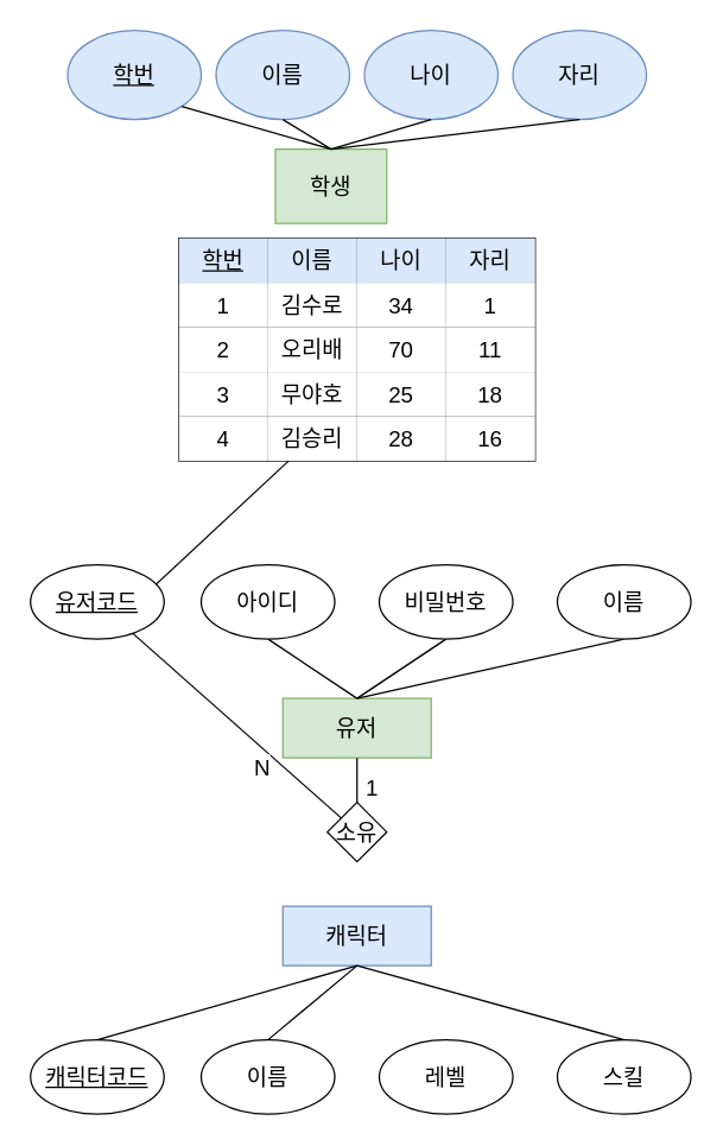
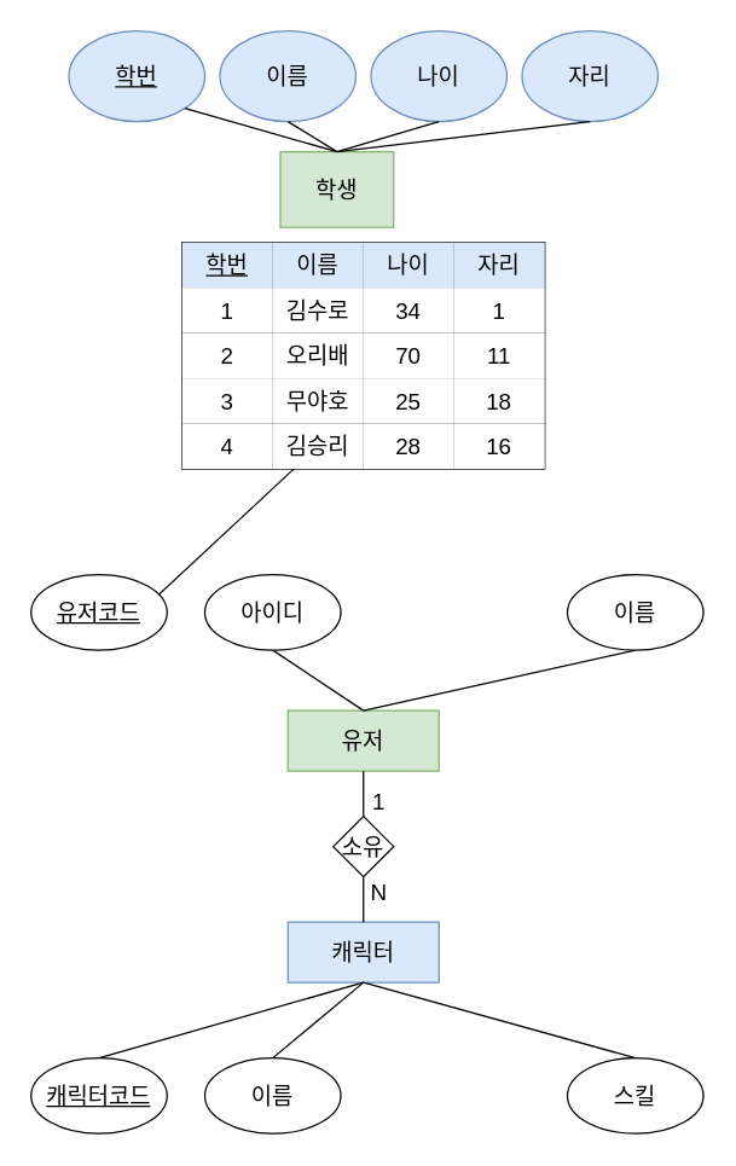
  <mxCell id="0" />
  <mxCell id="1" parent="0" />
  <mxCell id="2" value="" style="shape=table;startSize=0;container=1;collapsible=0;childLayout=tableLayout;fontSize=15;" parent="1" vertex="1"><mxGeometry x="120" y="160" width="240" height="150" as="geometry" /></mxCell>
  <mxCell id="3" value="" style="shape=tableRow;horizontal=0;startSize=0;swimlaneHead=0;swimlaneBody=0;top=0;left=0;bottom=0;right=0;collapsible=0;dropTarget=0;fillColor=none;points=[[0,0.5],[1,0.5]];portConstraint=eastwest;fontSize=15;" parent="2" vertex="1"><mxGeometry width="240" height="30" as="geometry" /></mxCell>
  <mxCell id="4" value="&lt;u&gt;학번&lt;/u&gt;" style="shape=partialRectangle;html=1;whiteSpace=wrap;connectable=0;overflow=hidden;fillColor=#dae8fc;top=0;left=0;bottom=0;right=0;pointerEvents=1;strokeColor=#6c8ebf;fontSize=15;" parent="3" vertex="1"><mxGeometry width="60" height="30" as="geometry"><mxRectangle width="60" height="30" as="alternateBounds" /></mxGeometry></mxCell>
  <mxCell id="5" value="이름" style="shape=partialRectangle;html=1;whiteSpace=wrap;connectable=0;overflow=hidden;fillColor=#dae8fc;top=0;left=0;bottom=0;right=0;pointerEvents=1;strokeColor=#6c8ebf;fontSize=15;" parent="3" vertex="1"><mxGeometry x="60" width="60" height="30" as="geometry"><mxRectangle width="60" height="30" as="alternateBounds" /></mxGeometry></mxCell>
  <mxCell id="6" value="나이" style="shape=partialRectangle;html=1;whiteSpace=wrap;connectable=0;overflow=hidden;fillColor=#dae8fc;top=0;left=0;bottom=0;right=0;pointerEvents=1;strokeColor=#6c8ebf;fontSize=15;" parent="3" vertex="1"><mxGeometry x="120" width="60" height="30" as="geometry"><mxRectangle width="60" height="30" as="alternateBounds" /></mxGeometry></mxCell>
  <mxCell id="7" value="자리" style="shape=partialRectangle;html=1;whiteSpace=wrap;connectable=0;overflow=hidden;fillColor=#dae8fc;top=0;left=0;bottom=0;right=0;pointerEvents=1;strokeColor=#6c8ebf;fontSize=15;" parent="3" vertex="1"><mxGeometry x="180" width="60" height="30" as="geometry"><mxRectangle width="60" height="30" as="alternateBounds" /></mxGeometry></mxCell>
  <mxCell id="8" value="" style="shape=tableRow;horizontal=0;startSize=0;swimlaneHead=0;swimlaneBody=0;top=0;left=0;bottom=0;right=0;collapsible=0;dropTarget=0;fillColor=none;points=[[0,0.5],[1,0.5]];portConstraint=eastwest;fontSize=15;" parent="2" vertex="1"><mxGeometry y="30" width="240" height="30" as="geometry" /></mxCell>
  <mxCell id="9" value="1" style="shape=partialRectangle;html=1;whiteSpace=wrap;connectable=0;overflow=hidden;top=0;left=0;bottom=0;right=0;pointerEvents=1;fontSize=15;strokeWidth=1;perimeterSpacing=0;" parent="8" vertex="1"><mxGeometry width="60" height="30" as="geometry"><mxRectangle width="60" height="30" as="alternateBounds" /></mxGeometry></mxCell>
  <mxCell id="10" value="김수로" style="shape=partialRectangle;html=1;whiteSpace=wrap;connectable=0;overflow=hidden;top=0;left=0;bottom=0;right=0;pointerEvents=1;fontSize=15;strokeWidth=1;perimeterSpacing=0;" parent="8" vertex="1"><mxGeometry x="60" width="60" height="30" as="geometry"><mxRectangle width="60" height="30" as="alternateBounds" /></mxGeometry></mxCell>
  <mxCell id="11" value="34" style="shape=partialRectangle;html=1;whiteSpace=wrap;connectable=0;overflow=hidden;top=0;left=0;bottom=0;right=0;pointerEvents=1;fontSize=15;strokeWidth=1;perimeterSpacing=0;" parent="8" vertex="1"><mxGeometry x="120" width="60" height="30" as="geometry"><mxRectangle width="60" height="30" as="alternateBounds" /></mxGeometry></mxCell>
  <mxCell id="12" value="1" style="shape=partialRectangle;html=1;whiteSpace=wrap;connectable=0;overflow=hidden;top=0;left=0;bottom=0;right=0;pointerEvents=1;fontSize=15;strokeWidth=1;perimeterSpacing=0;" parent="8" vertex="1"><mxGeometry x="180" width="60" height="30" as="geometry"><mxRectangle width="60" height="30" as="alternateBounds" /></mxGeometry></mxCell>
  <mxCell id="13" value="" style="shape=tableRow;horizontal=0;startSize=0;swimlaneHead=0;swimlaneBody=0;top=0;left=0;bottom=0;right=0;collapsible=0;dropTarget=0;fillColor=none;points=[[0,0.5],[1,0.5]];portConstraint=eastwest;fontSize=15;" parent="2" vertex="1"><mxGeometry y="60" width="240" height="30" as="geometry" /></mxCell>
  <mxCell id="14" value="2" style="shape=partialRectangle;html=1;whiteSpace=wrap;connectable=0;overflow=hidden;top=0;left=0;bottom=0;right=0;pointerEvents=1;fontSize=15;strokeWidth=1;perimeterSpacing=0;" parent="13" vertex="1"><mxGeometry width="60" height="30" as="geometry"><mxRectangle width="60" height="30" as="alternateBounds" /></mxGeometry></mxCell>
  <mxCell id="15" value="오리배" style="shape=partialRectangle;html=1;whiteSpace=wrap;connectable=0;overflow=hidden;top=0;left=0;bottom=0;right=0;pointerEvents=1;fontSize=15;strokeWidth=1;perimeterSpacing=0;" parent="13" vertex="1"><mxGeometry x="60" width="60" height="30" as="geometry"><mxRectangle width="60" height="30" as="alternateBounds" /></mxGeometry></mxCell>
  <mxCell id="16" value="70" style="shape=partialRectangle;html=1;whiteSpace=wrap;connectable=0;overflow=hidden;top=0;left=0;bottom=0;right=0;pointerEvents=1;fontSize=15;strokeWidth=1;perimeterSpacing=0;" parent="13" vertex="1"><mxGeometry x="120" width="60" height="30" as="geometry"><mxRectangle width="60" height="30" as="alternateBounds" /></mxGeometry></mxCell>
  <mxCell id="17" value="11" style="shape=partialRectangle;html=1;whiteSpace=wrap;connectable=0;overflow=hidden;top=0;left=0;bottom=0;right=0;pointerEvents=1;fontSize=15;strokeWidth=1;perimeterSpacing=0;" parent="13" vertex="1"><mxGeometry x="180" width="60" height="30" as="geometry"><mxRectangle width="60" height="30" as="alternateBounds" /></mxGeometry></mxCell>
  <mxCell id="18" style="shape=tableRow;horizontal=0;startSize=0;swimlaneHead=0;swimlaneBody=0;top=0;left=0;bottom=0;right=0;collapsible=0;dropTarget=0;fillColor=none;points=[[0,0.5],[1,0.5]];portConstraint=eastwest;fontSize=15;" parent="2" vertex="1"><mxGeometry y="90" width="240" height="30" as="geometry" /></mxCell>
  <mxCell id="19" value="3" style="shape=partialRectangle;html=1;whiteSpace=wrap;connectable=0;overflow=hidden;top=0;left=0;bottom=0;right=0;pointerEvents=1;fontSize=15;strokeWidth=1;perimeterSpacing=0;" parent="18" vertex="1"><mxGeometry width="60" height="30" as="geometry"><mxRectangle width="60" height="30" as="alternateBounds" /></mxGeometry></mxCell>
  <mxCell id="20" value="무야호" style="shape=partialRectangle;html=1;whiteSpace=wrap;connectable=0;overflow=hidden;top=0;left=0;bottom=0;right=0;pointerEvents=1;fontSize=15;strokeWidth=1;perimeterSpacing=0;" parent="18" vertex="1"><mxGeometry x="60" width="60" height="30" as="geometry"><mxRectangle width="60" height="30" as="alternateBounds" /></mxGeometry></mxCell>
  <mxCell id="21" value="25" style="shape=partialRectangle;html=1;whiteSpace=wrap;connectable=0;overflow=hidden;top=0;left=0;bottom=0;right=0;pointerEvents=1;fontSize=15;strokeWidth=1;perimeterSpacing=0;" parent="18" vertex="1"><mxGeometry x="120" width="60" height="30" as="geometry"><mxRectangle width="60" height="30" as="alternateBounds" /></mxGeometry></mxCell>
  <mxCell id="22" value="18" style="shape=partialRectangle;html=1;whiteSpace=wrap;connectable=0;overflow=hidden;top=0;left=0;bottom=0;right=0;pointerEvents=1;fontSize=15;strokeWidth=1;perimeterSpacing=0;" parent="18" vertex="1"><mxGeometry x="180" width="60" height="30" as="geometry"><mxRectangle width="60" height="30" as="alternateBounds" /></mxGeometry></mxCell>
  <mxCell id="23" style="shape=tableRow;horizontal=0;startSize=0;swimlaneHead=0;swimlaneBody=0;top=0;left=0;bottom=0;right=0;collapsible=0;dropTarget=0;fillColor=none;points=[[0,0.5],[1,0.5]];portConstraint=eastwest;fontSize=15;" parent="2" vertex="1"><mxGeometry y="120" width="240" height="30" as="geometry" /></mxCell>
  <mxCell id="24" value="4" style="shape=partialRectangle;html=1;whiteSpace=wrap;connectable=0;overflow=hidden;top=0;left=0;bottom=0;right=0;pointerEvents=1;fontSize=15;strokeWidth=1;perimeterSpacing=0;" parent="23" vertex="1"><mxGeometry width="60" height="30" as="geometry"><mxRectangle width="60" height="30" as="alternateBounds" /></mxGeometry></mxCell>
  <mxCell id="25" value="김승리" style="shape=partialRectangle;html=1;whiteSpace=wrap;connectable=0;overflow=hidden;top=0;left=0;bottom=0;right=0;pointerEvents=1;fontSize=15;strokeWidth=1;perimeterSpacing=0;" parent="23" vertex="1"><mxGeometry x="60" width="60" height="30" as="geometry"><mxRectangle width="60" height="30" as="alternateBounds" /></mxGeometry></mxCell>
  <mxCell id="26" value="28" style="shape=partialRectangle;html=1;whiteSpace=wrap;connectable=0;overflow=hidden;top=0;left=0;bottom=0;right=0;pointerEvents=1;fontSize=15;strokeWidth=1;perimeterSpacing=0;" parent="23" vertex="1"><mxGeometry x="120" width="60" height="30" as="geometry"><mxRectangle width="60" height="30" as="alternateBounds" /></mxGeometry></mxCell>
  <mxCell id="27" value="16" style="shape=partialRectangle;html=1;whiteSpace=wrap;connectable=0;overflow=hidden;top=0;left=0;bottom=0;right=0;pointerEvents=1;fontSize=15;strokeWidth=1;perimeterSpacing=0;" parent="23" vertex="1"><mxGeometry x="180" width="60" height="30" as="geometry"><mxRectangle width="60" height="30" as="alternateBounds" /></mxGeometry></mxCell>
  <mxCell id="28" value="학생" style="rounded=0;whiteSpace=wrap;html=1;fillColor=#d5e8d4;strokeColor=#82b366;fontSize=15;" parent="1" vertex="1"><mxGeometry x="185" y="100" width="75" height="50" as="geometry" /></mxCell>
  <mxCell id="29" value="학번" style="ellipse;whiteSpace=wrap;html=1;fillColor=#dae8fc;strokeColor=#6c8ebf;fontSize=15;fontStyle=4" parent="1" vertex="1"><mxGeometry x="45" y="20" width="90" height="60" as="geometry" /></mxCell>
  <mxCell id="30" value="이름" style="ellipse;whiteSpace=wrap;html=1;fillColor=#dae8fc;strokeColor=#6c8ebf;fontSize=15;" parent="1" vertex="1"><mxGeometry x="145" y="20" width="90" height="60" as="geometry" /></mxCell>
  <mxCell id="31" value="나이" style="ellipse;whiteSpace=wrap;html=1;fillColor=#dae8fc;strokeColor=#6c8ebf;fontSize=15;" parent="1" vertex="1"><mxGeometry x="245" y="20" width="90" height="60" as="geometry" /></mxCell>
  <mxCell id="32" value="자리" style="ellipse;whiteSpace=wrap;html=1;fillColor=#dae8fc;strokeColor=#6c8ebf;fontSize=15;" parent="1" vertex="1"><mxGeometry x="345" y="20" width="90" height="60" as="geometry" /></mxCell>
  <mxCell id="33" value="" style="endArrow=none;html=1;rounded=0;exitX=1;exitY=1;exitDx=0;exitDy=0;fontSize=15;entryX=0.5;entryY=0;entryDx=0;entryDy=0;" parent="1" source="29" target="28" edge="1"><mxGeometry width="50" height="50" relative="1" as="geometry"><mxPoint x="295" y="360" as="sourcePoint" /><mxPoint x="235" y="90" as="targetPoint" /></mxGeometry></mxCell>
  <mxCell id="34" value="" style="endArrow=none;html=1;rounded=0;exitX=0.5;exitY=1;exitDx=0;exitDy=0;fontSize=15;entryX=0.5;entryY=0;entryDx=0;entryDy=0;" parent="1" source="30" target="28" edge="1"><mxGeometry width="50" height="50" relative="1" as="geometry"><mxPoint x="295" y="360" as="sourcePoint" /><mxPoint x="245" y="90" as="targetPoint" /></mxGeometry></mxCell>
  <mxCell id="35" value="" style="endArrow=none;html=1;rounded=0;entryX=0.5;entryY=0;entryDx=0;entryDy=0;exitX=0.5;exitY=1;exitDx=0;exitDy=0;fontSize=15;" parent="1" source="31" target="28" edge="1"><mxGeometry width="50" height="50" relative="1" as="geometry"><mxPoint x="295" y="360" as="sourcePoint" /><mxPoint x="345" y="310" as="targetPoint" /></mxGeometry></mxCell>
  <mxCell id="36" value="" style="endArrow=none;html=1;rounded=0;entryX=0.5;entryY=0;entryDx=0;entryDy=0;exitX=0.5;exitY=1;exitDx=0;exitDy=0;fontSize=15;" parent="1" source="32" target="28" edge="1"><mxGeometry width="50" height="50" relative="1" as="geometry"><mxPoint x="295" y="360" as="sourcePoint" /><mxPoint x="345" y="310" as="targetPoint" /></mxGeometry></mxCell>
  <mxCell id="37" value="유저" style="rounded=0;whiteSpace=wrap;html=1;fontSize=15;fillColor=#d5e8d4;strokeColor=#82b366;" parent="1" vertex="1"><mxGeometry x="190" y="470" width="100" height="40" as="geometry" /></mxCell>
  <mxCell id="38" value="" style="endArrow=none;html=1;rounded=0;entryX=0.5;entryY=0;entryDx=0;entryDy=0;fontSize=15;exitX=0.5;exitY=1;exitDx=0;exitDy=0;" parent="1" source="46" target="37" edge="1"><mxGeometry width="50" height="50" relative="1" as="geometry"><mxPoint x="180" y="430" as="sourcePoint" /><mxPoint x="310" y="350" as="targetPoint" /></mxGeometry></mxCell>
- <mxCell id="39" value="" style="endArrow=none;html=1;rounded=0;entryX=0.5;entryY=0;entryDx=0;entryDy=0;fontSize=15;exitX=0.5;exitY=1;exitDx=0;exitDy=0;" parent="1" source="47" target="37" edge="1"><mxGeometry width="50" height="50" relative="1" as="geometry"><mxPoint x="300" y="430" as="sourcePoint" /><mxPoint x="310" y="350" as="targetPoint" /></mxGeometry></mxCell>
  <mxCell id="40" value="" style="endArrow=none;html=1;rounded=0;entryX=0.5;entryY=0;entryDx=0;entryDy=0;fontSize=15;exitX=0.5;exitY=1;exitDx=0;exitDy=0;" parent="1" source="48" target="37" edge="1"><mxGeometry width="50" height="50" relative="1" as="geometry"><mxPoint x="420" y="430" as="sourcePoint" /><mxPoint x="310" y="350" as="targetPoint" /></mxGeometry></mxCell>
  <mxCell id="41" value="" style="endArrow=none;html=1;rounded=0;fontSize=15;exitX=0.5;exitY=1;exitDx=0;exitDy=0;" parent="1" source="45" target="25" edge="1"><mxGeometry width="50" height="50" relative="1" as="geometry"><mxPoint x="60" y="430" as="sourcePoint" /><mxPoint x="310" y="350" as="targetPoint" /></mxGeometry></mxCell>
  <mxCell id="42" value="소유" style="rhombus;whiteSpace=wrap;html=1;fontSize=15;" parent="1" vertex="1"><mxGeometry x="220" y="540" width="40" height="40" as="geometry" /></mxCell>
  <mxCell id="43" value="1" style="endArrow=none;html=1;rounded=0;fontSize=15;entryX=0.5;entryY=1;entryDx=0;entryDy=0;" parent="1" source="42" target="37" edge="1"><mxGeometry x="-0.333" y="-10" width="50" height="50" relative="1" as="geometry"><mxPoint x="220" y="480" as="sourcePoint" /><mxPoint x="240" y="510" as="targetPoint" /><mxPoint as="offset" /></mxGeometry></mxCell>
  <mxCell id="44" value="캐릭터" style="whiteSpace=wrap;html=1;fontSize=15;fillColor=#dae8fc;strokeColor=#6c8ebf;" parent="1" vertex="1"><mxGeometry x="190" y="610" width="100" height="40" as="geometry" /></mxCell>
  <mxCell id="45" value="유저코드" style="ellipse;whiteSpace=wrap;html=1;rounded=1;fontSize=15;fontStyle=4" parent="1" vertex="1"><mxGeometry x="20" y="380" width="90" height="50" as="geometry" /></mxCell>
  <mxCell id="46" value="아이디" style="ellipse;whiteSpace=wrap;html=1;rounded=1;fontSize=15;fontStyle=0" parent="1" vertex="1"><mxGeometry x="135" y="380" width="90" height="50" as="geometry" /></mxCell>
- <mxCell id="47" value="비밀번호" style="ellipse;whiteSpace=wrap;html=1;rounded=1;fontSize=15;fontStyle=0" parent="1" vertex="1"><mxGeometry x="255" y="380" width="90" height="50" as="geometry" /></mxCell>
  <mxCell id="48" value="이름" style="ellipse;whiteSpace=wrap;html=1;rounded=1;fontSize=15;fontStyle=0" parent="1" vertex="1"><mxGeometry x="375" y="380" width="90" height="50" as="geometry" /></mxCell>
  <mxCell id="49" value="캐릭터코드" style="ellipse;whiteSpace=wrap;html=1;rounded=1;fontSize=15;fontStyle=4" parent="1" vertex="1"><mxGeometry x="20" y="700" width="90" height="50" as="geometry" /></mxCell>
  <mxCell id="50" value="이름" style="ellipse;whiteSpace=wrap;html=1;rounded=1;fontSize=15;fontStyle=0" parent="1" vertex="1"><mxGeometry x="135" y="700" width="90" height="50" as="geometry" /></mxCell>
- <mxCell id="51" value="레벨" style="ellipse;whiteSpace=wrap;html=1;rounded=1;fontSize=15;fontStyle=0" parent="1" vertex="1"><mxGeometry x="255" y="700" width="90" height="50" as="geometry" /></mxCell>
  <mxCell id="52" value="스킬" style="ellipse;whiteSpace=wrap;html=1;rounded=1;fontSize=15;fontStyle=0" parent="1" vertex="1"><mxGeometry x="375" y="700" width="90" height="50" as="geometry" /></mxCell>
  <mxCell id="53" value="" style="endArrow=none;html=1;rounded=0;entryX=0.5;entryY=1;entryDx=0;entryDy=0;fontSize=15;exitX=0.5;exitY=0;exitDx=0;exitDy=0;" parent="1" source="50" target="44" edge="1"><mxGeometry width="50" height="50" relative="1" as="geometry"><mxPoint x="220" y="600" as="sourcePoint" /><mxPoint x="310" y="350" as="targetPoint" /></mxGeometry></mxCell>
  <mxCell id="54" value="" style="endArrow=none;html=1;rounded=0;entryX=0.5;entryY=1;entryDx=0;entryDy=0;fontSize=15;exitX=0.5;exitY=0;exitDx=0;exitDy=0;" parent="1" source="49" target="44" edge="1"><mxGeometry width="50" height="50" relative="1" as="geometry"><mxPoint x="220" y="600" as="sourcePoint" /><mxPoint x="310" y="350" as="targetPoint" /></mxGeometry></mxCell>
  <mxCell id="55" value="" style="endArrow=none;html=1;rounded=0;entryX=0.5;entryY=1;entryDx=0;entryDy=0;fontSize=15;exitX=0.5;exitY=0;exitDx=0;exitDy=0;" parent="1" source="52" target="44" edge="1"><mxGeometry width="50" height="50" relative="1" as="geometry"><mxPoint x="220" y="600" as="sourcePoint" /><mxPoint x="310" y="350" as="targetPoint" /></mxGeometry></mxCell>
- <mxCell id="56" value="N" style="endArrow=none;html=1;rounded=0;fontSize=15;" parent="1" source="42" target="45" edge="1"><mxGeometry x="-0.333" y="10" width="50" height="50" relative="1" as="geometry"><mxPoint x="220" y="480" as="sourcePoint" /><mxPoint x="310" y="230" as="targetPoint" /><mxPoint as="offset" /></mxGeometry></mxCell>
+ <mxCell id="56" value="N" style="endArrow=none;html=1;rounded=0;entryX=0.5;entryY=0;entryDx=0;entryDy=0;fontSize=15;" parent="1" source="42" target="44" edge="1"><mxGeometry x="-0.333" y="10" width="50" height="50" relative="1" as="geometry"><mxPoint x="220" y="480" as="sourcePoint" /><mxPoint x="310" y="230" as="targetPoint" /><mxPoint as="offset" /></mxGeometry></mxCell>
